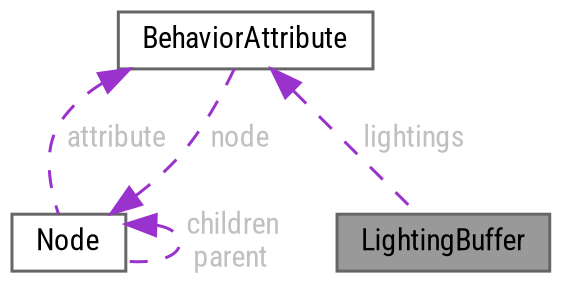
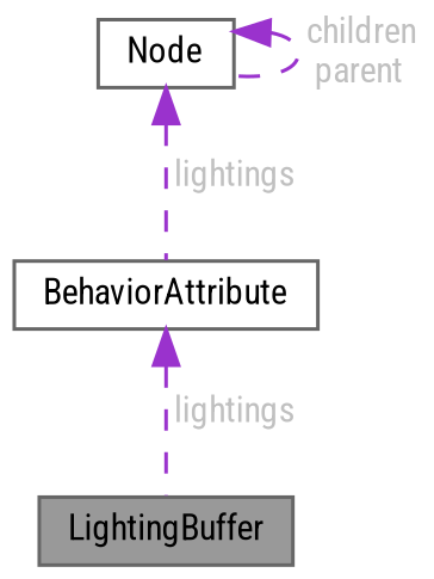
  digraph {
    fontname="Roboto Condensed"
    node [color=gray40 fillcolor=white fontname="Roboto Condensed" fontsize=10 shape=box style=filled]
    edge [color=darkorchid3 dir=back fontcolor=grey fontname="Roboto Condensed" fontsize=10 labelfontname=Helvetica labelfontsize=10 style=dashed]
    n1 [fillcolor=grey60 fontcolor=black height=0.2 label=LightingBuffer width=0.4]
    n2 [height=0.2 label="Node" width=0.4]
    n3 [height=0.2 label=BehaviorAttribute width=0.4]
    n2 -> n2 [label=" children\nparent"]
-   n2 -> n3 [label=" node"]
+   n2 -> n3 [label=" lightings"]
    n3 -> n1 [label=" lightings"]
-   n3 -> n2 [label=" attribute"]
  }
